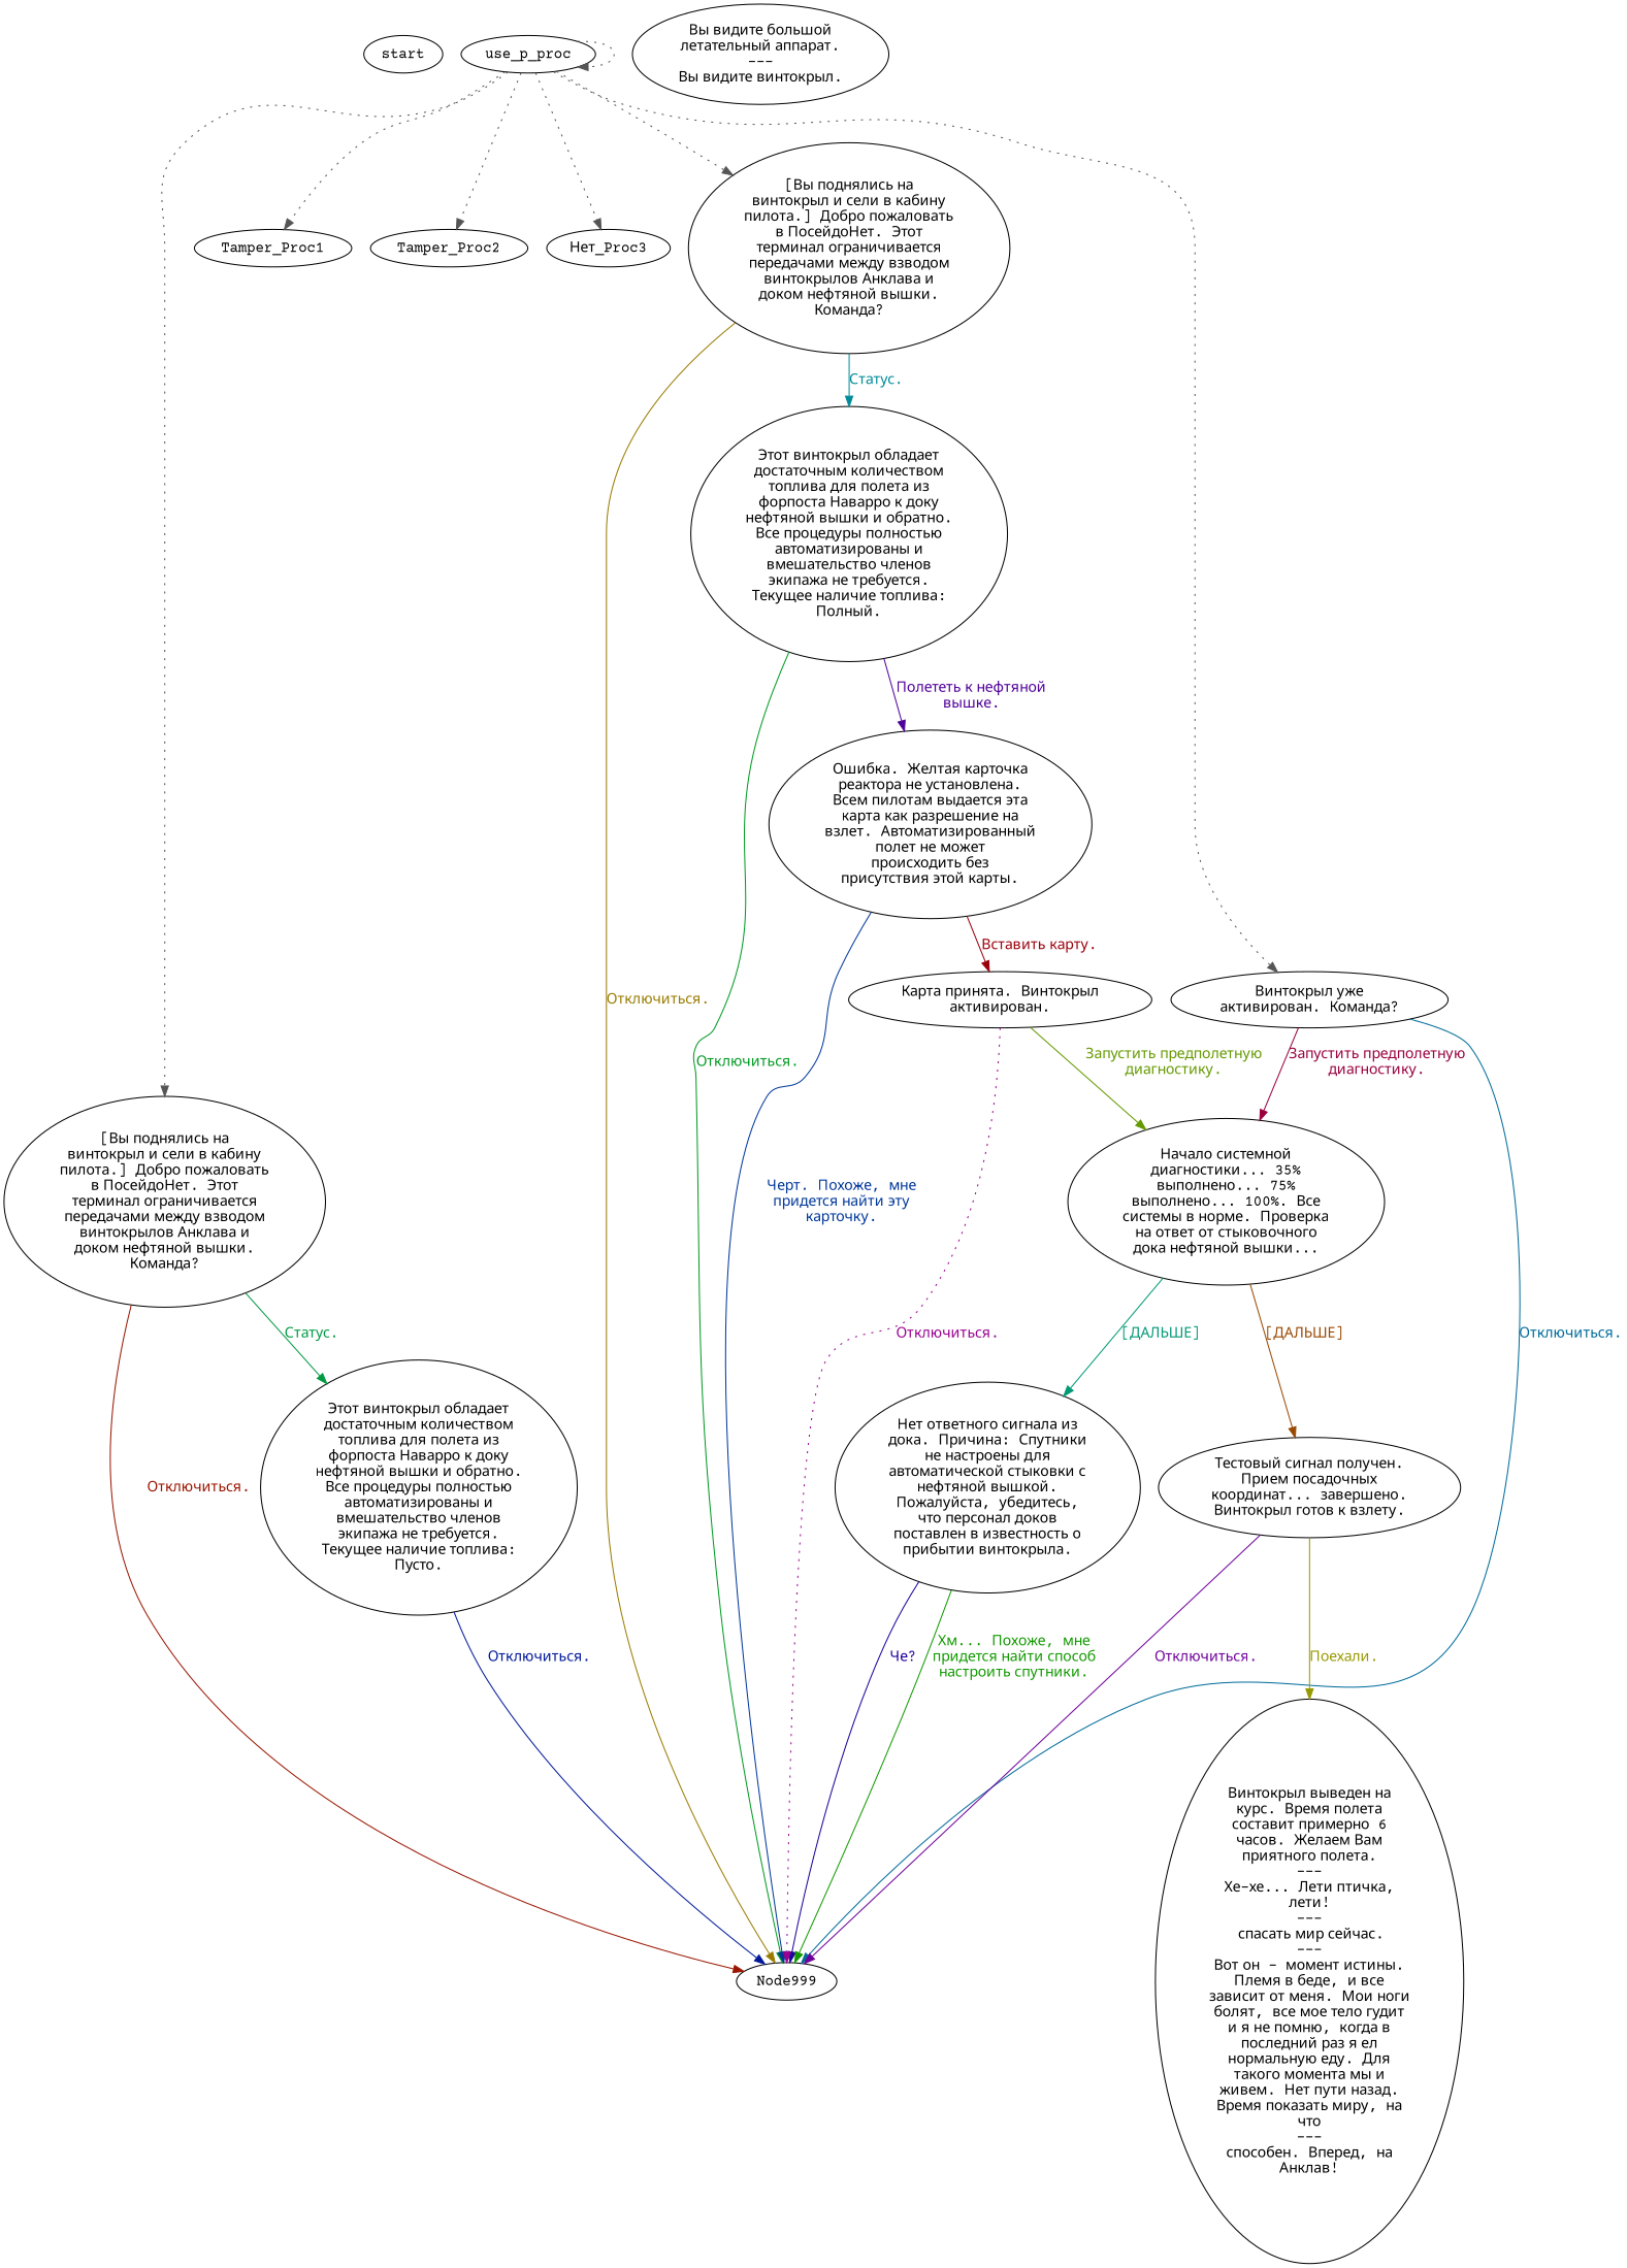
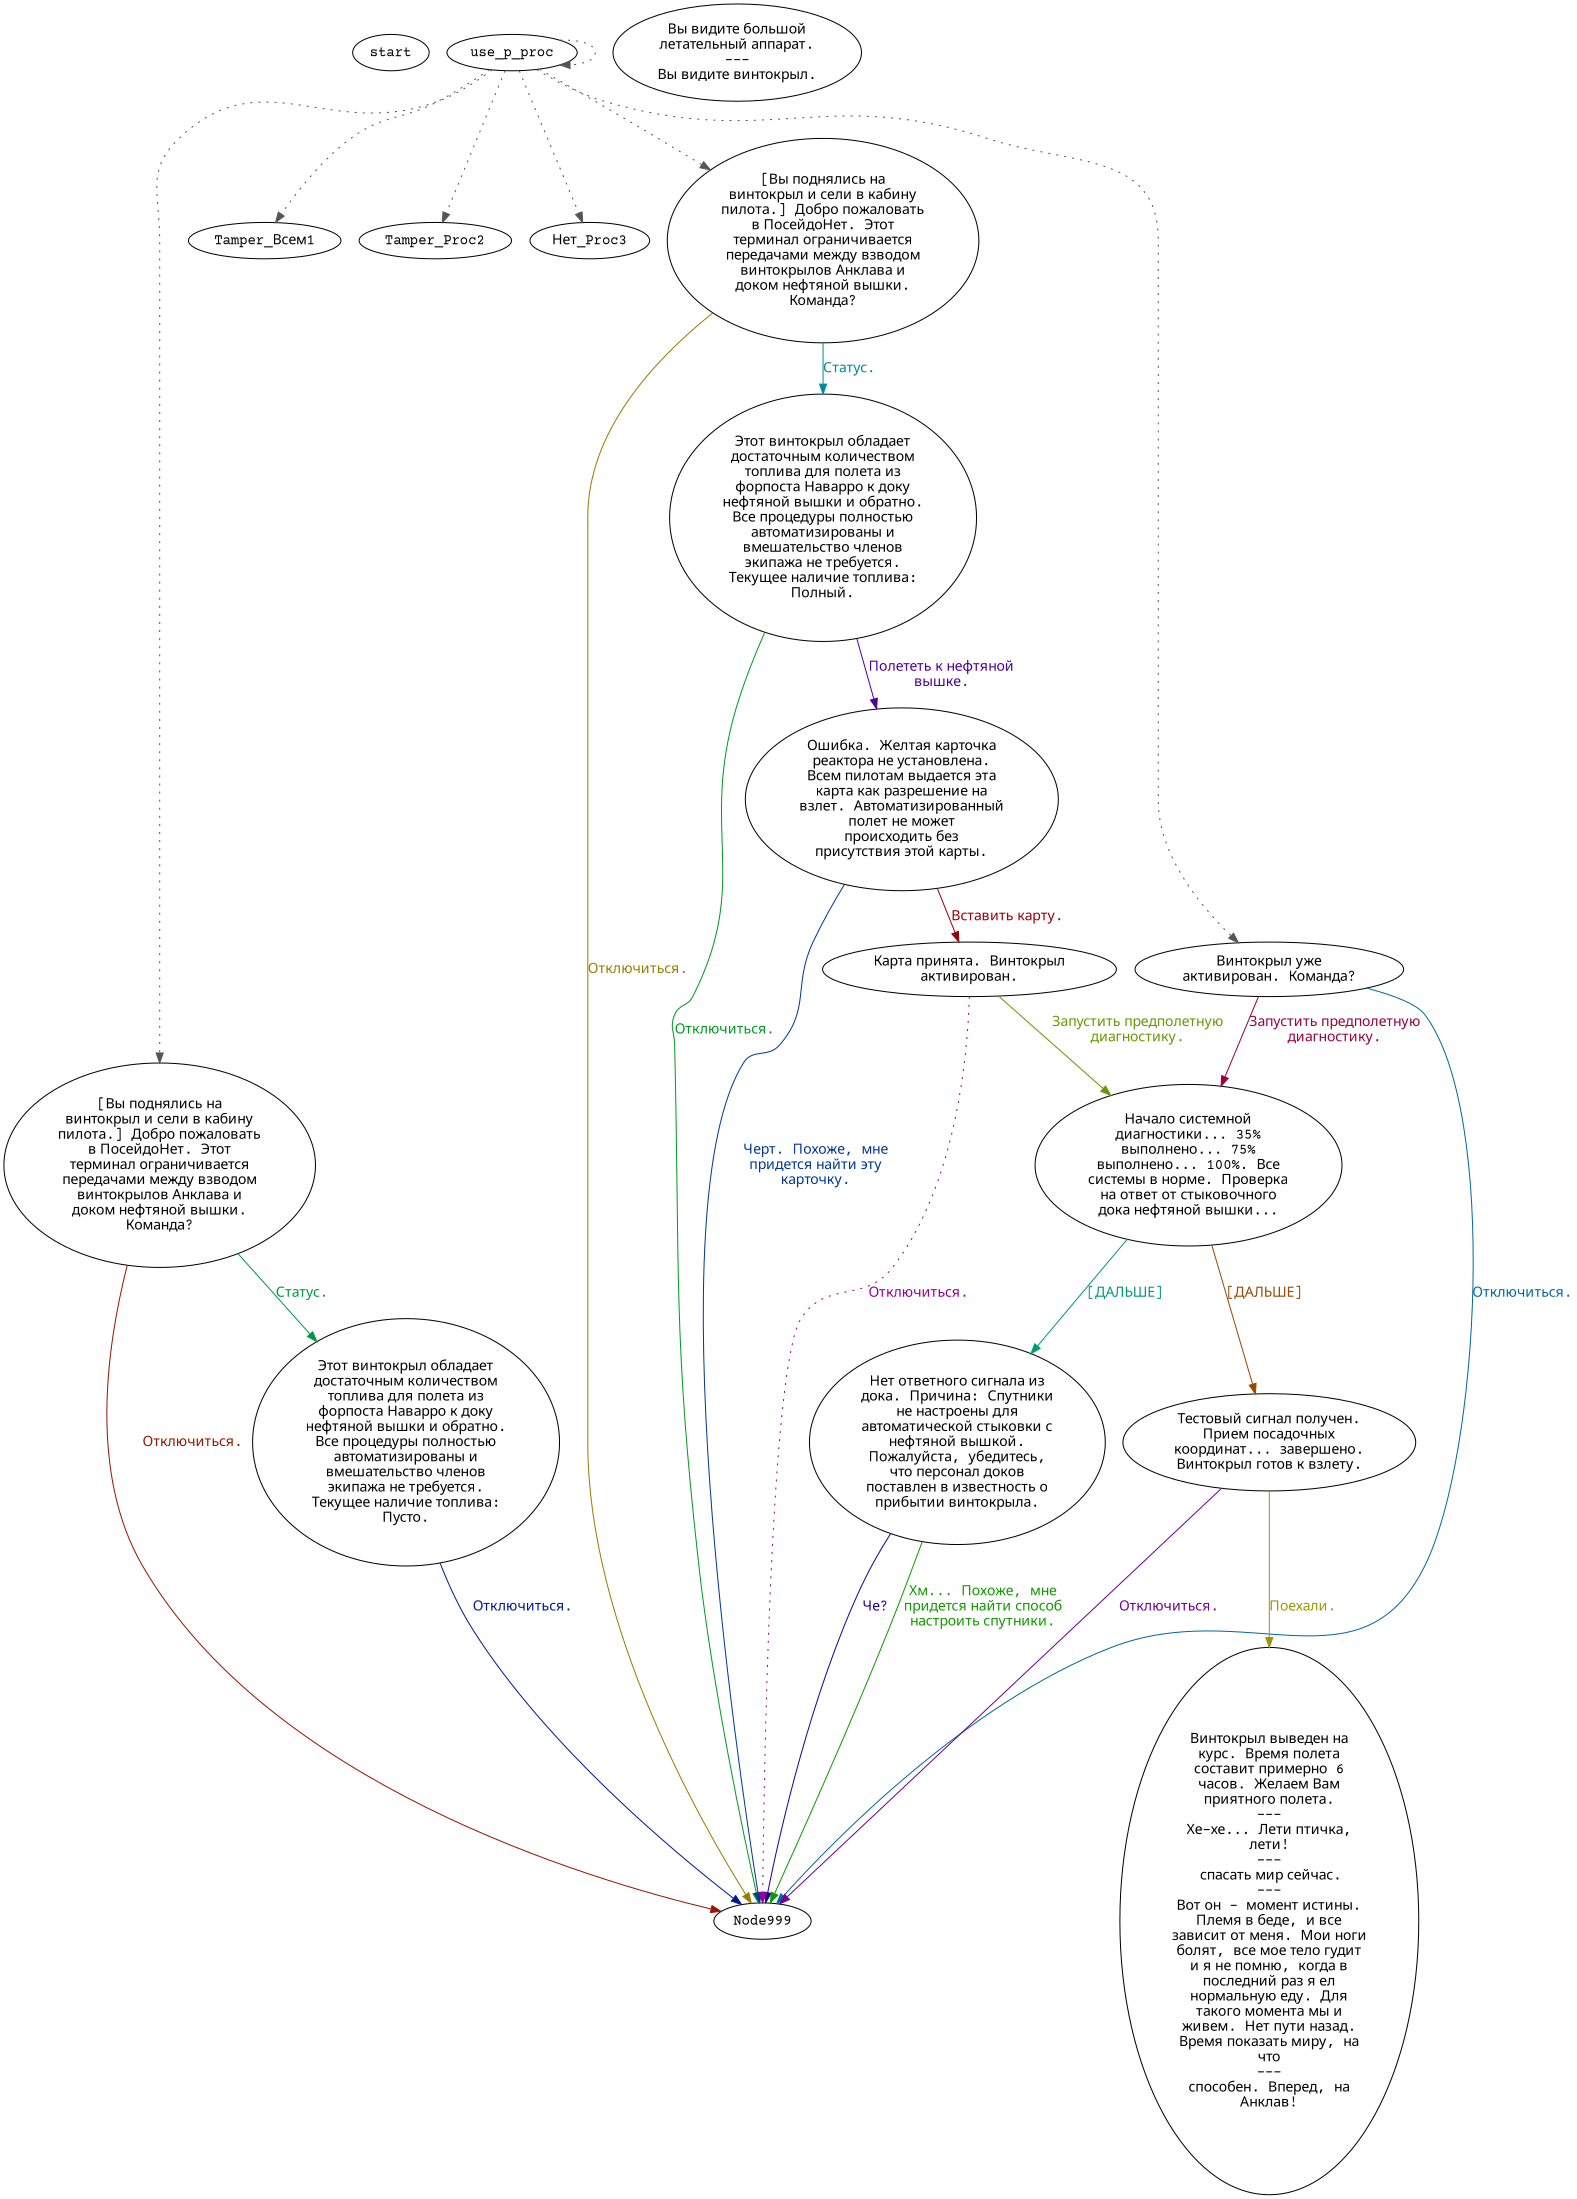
  digraph {
    fontname="Courier Prime"
    node [color="#000000" fillcolor="#FFFFFF" fontname="Courier Prime" style=filled]
    edge [color="#555555" fontname="Courier Prime"]
    start
    use_p_proc
    n3 [label="[Вы поднялись на\nвинтокрыл и сели в кабину\nпилота.] Добро пожаловать\nв ПосейдоНет. Этот\nтерминал ограничивается\nпередачами между взводом\nвинтокрылов Анклава и\nдоком нефтяной вышки.\nКоманда?"]
-   Tamper_Proc1
+   Tamper_Proc1 [label="Tamper_Всем1"]
    Tamper_Proc2
    n6 [label="Нет_Proc3"]
    n7 [label="[Вы поднялись на\nвинтокрыл и сели в кабину\nпилота.] Добро пожаловать\nв ПосейдоНет. Этот\nтерминал ограничивается\nпередачами между взводом\nвинтокрылов Анклава и\nдоком нефтяной вышки.\nКоманда?"]
    n8 [label="Винтокрыл уже\nактивирован. Команда?"]
    Node999
    n10 [label="Этот винтокрыл обладает\nдостаточным количеством\nтоплива для полета из\nфорпоста Наварро к доку\nнефтяной вышки и обратно.\nВсе процедуры полностью\nавтоматизированы и\nвмешательство членов\nэкипажа не требуется.\nТекущее наличие топлива:\nПусто."]
    n11 [label="Этот винтокрыл обладает\nдостаточным количеством\nтоплива для полета из\nфорпоста Наварро к доку\nнефтяной вышки и обратно.\nВсе процедуры полностью\nавтоматизированы и\nвмешательство членов\nэкипажа не требуется.\nТекущее наличие топлива:\nПолный."]
    n12 [label="Начало системной\nдиагностики... 35%\nвыполнено... 75%\nвыполнено... 100%. Все\nсистемы в норме. Проверка\nна ответ от стыковочного\nдока нефтяной вышки..."]
    n13 [label="Ошибка. Желтая карточка\nреактора не установлена.\nВсем пилотам выдается эта\nкарта как разрешение на\nвзлет. Автоматизированный\nполет не может\nпроисходить без\nприсутствия этой карты."]
    n14 [label="Нет ответного сигнала из\nдока. Причина: Спутники\nне настроены для\nавтоматической стыковки с\nнефтяной вышкой.\nПожалуйста, убедитесь,\nчто персонал доков\nпоставлен в известность о\nприбытии винтокрыла."]
    n15 [label="Тестовый сигнал получен.\nПрием посадочных\nкоординат... завершено.\nВинтокрыл готов к взлету."]
    n16 [label="Карта принята. Винтокрыл\nактивирован."]
    n17 [label="Винтокрыл выведен на\nкурс. Время полета\nсоставит примерно 6\nчасов. Желаем Вам\nприятного полета.\n---\nХе-хе... Лети птичка,\nлети!\n---\n спасать мир сейчас.\n---\nВот он - момент истины.\nПлемя в беде, и все\nзависит от меня. Мои ноги\nболят, все мое тело гудит\nи я не помню, когда в\nпоследний раз я ел\nнормальную еду. Для\nтакого момента мы и\nживем. Нет пути назад.\nВремя показать миру, на\nчто\n---\nспособен. Вперед, на\nАнклав!"]
    n18 [label="Вы видите большой\nлетательный аппарат.\n---\nВы видите винтокрыл."]
    use_p_proc -> use_p_proc [style=dotted]
    use_p_proc -> n3 [style=dotted]
    use_p_proc -> Tamper_Proc1 [style=dotted]
    use_p_proc -> Tamper_Proc2 [style=dotted]
    use_p_proc -> n6 [style=dotted]
    use_p_proc -> n7 [style=dotted]
    use_p_proc -> n8 [style=dotted]
    n3 -> Node999 [color="#991500" fontcolor="#991500" label="Отключиться."]
    n3 -> n10 [color="#009942" fontcolor="#009942" label="Статус."]
    n7 -> Node999 [color="#997B00" fontcolor="#997B00" label="Отключиться."]
    n7 -> n11 [color="#008A99" fontcolor="#008A99" label="Статус."]
    n8 -> Node999 [color="#006A99" fontcolor="#006A99" label="Отключиться."]
    n8 -> n12 [color="#99003E" fontcolor="#99003E" label="Запустить предполетную\nдиагностику."]
    n10 -> Node999 [color="#001799" fontcolor="#001799" label="Отключиться."]
    n11 -> Node999 [color="#009922" fontcolor="#009922" label="Отключиться."]
    n11 -> n13 [color="#4F0099" fontcolor="#4F0099" label="Полететь к нефтяной\nвышке."]
    n12 -> n14 [color="#009975" fontcolor="#009975" label="[ДАЛЬШЕ]"]
    n12 -> n15 [color="#994800" fontcolor="#994800" label="[ДАЛЬШЕ]"]
    n13 -> Node999 [color="#003799" fontcolor="#003799" label="Черт. Похоже, мне\nпридется найти эту\nкарточку."]
    n13 -> n16 [color="#99000A" fontcolor="#99000A" label="Вставить карту."]
    n14 -> Node999 [color="#1C0099" fontcolor="#1C0099" label="Че?"]
    n14 -> Node999 [color="#119900" fontcolor="#119900" label="Хм... Похоже, мне\nпридется найти способ\nнастроить спутники."]
    n15 -> Node999 [color="#6E0099" fontcolor="#6E0099" label="Отключиться."]
    n15 -> n17 [color="#979900" fontcolor="#979900" label="Поехали."]
    n16 -> Node999 [color="#990090" fontcolor="#990090" label="Отключиться." style=dotted]
    n16 -> n12 [color="#649900" fontcolor="#649900" label="Запустить предполетную\nдиагностику."]
  }
